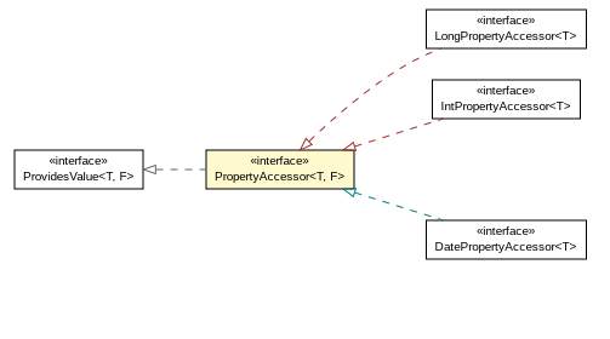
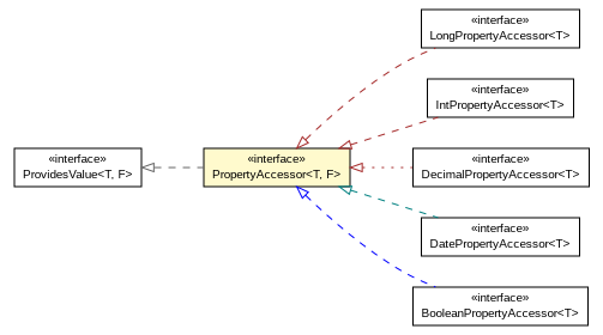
  digraph {
    nodesep=0.25
    rankdir=LR
    ranksep=0.5
    node [fontcolor=black fontname=arial fontsize=10.0 shape=plaintext]
    edge [arrowtail=empty color=brown dir=back fontname=arial fontsize=10 headport=p labelfontname=arial labelfontsize=10 style=dashed tailport=p]
    n1 [label=<<table title="org.turbogwt.mvp.databind.client.property.ProvidesValue" border="0" cellborder="1" cellspacing="0" cellpadding="2" port="p" href="./ProvidesValue.html"> 		<tr><td><table border="0" cellspacing="0" cellpadding="1"> <tr><td align="center" balign="center"> &#171;interface&#187; </td></tr> <tr><td align="center" balign="center"> ProvidesValue&lt;T, F&gt; </td></tr> 		</table></td></tr> 		</table>>]
    n2 [label=<<table title="org.turbogwt.mvp.databind.client.property.PropertyAccessor" border="0" cellborder="1" cellspacing="0" cellpadding="2" port="p" bgcolor="lemonChiffon" href="./PropertyAccessor.html"> 		<tr><td><table border="0" cellspacing="0" cellpadding="1"> <tr><td align="center" balign="center"> &#171;interface&#187; </td></tr> <tr><td align="center" balign="center"> PropertyAccessor&lt;T, F&gt; </td></tr> 		</table></td></tr> 		</table>>]
    n3 [label=<<table title="org.turbogwt.mvp.databind.client.property.LongPropertyAccessor" border="0" cellborder="1" cellspacing="0" cellpadding="2" port="p" href="./LongPropertyAccessor.html"> 		<tr><td><table border="0" cellspacing="0" cellpadding="1"> <tr><td align="center" balign="center"> &#171;interface&#187; </td></tr> <tr><td align="center" balign="center"> LongPropertyAccessor&lt;T&gt; </td></tr> 		</table></td></tr> 		</table>>]
    n4 [label=<<table title="org.turbogwt.mvp.databind.client.property.IntPropertyAccessor" border="0" cellborder="1" cellspacing="0" cellpadding="2" port="p" href="./IntPropertyAccessor.html"> 		<tr><td><table border="0" cellspacing="0" cellpadding="1"> <tr><td align="center" balign="center"> &#171;interface&#187; </td></tr> <tr><td align="center" balign="center"> IntPropertyAccessor&lt;T&gt; </td></tr> 		</table></td></tr> 		</table>>]
+   n5 [label=<<table title="org.turbogwt.mvp.databind.client.property.DecimalPropertyAccessor" border="0" cellborder="1" cellspacing="0" cellpadding="2" port="p" href="./DecimalPropertyAccessor.html"> 		<tr><td><table border="0" cellspacing="0" cellpadding="1"> <tr><td align="center" balign="center"> &#171;interface&#187; </td></tr> <tr><td align="center" balign="center"> DecimalPropertyAccessor&lt;T&gt; </td></tr> 		</table></td></tr> 		</table>>]
    n6 [label=<<table title="org.turbogwt.mvp.databind.client.property.DatePropertyAccessor" border="0" cellborder="1" cellspacing="0" cellpadding="2" port="p" href="./DatePropertyAccessor.html"> 		<tr><td><table border="0" cellspacing="0" cellpadding="1"> <tr><td align="center" balign="center"> &#171;interface&#187; </td></tr> <tr><td align="center" balign="center"> DatePropertyAccessor&lt;T&gt; </td></tr> 		</table></td></tr> 		</table>>]
+   n7 [label=<<table title="org.turbogwt.mvp.databind.client.property.BooleanPropertyAccessor" border="0" cellborder="1" cellspacing="0" cellpadding="2" port="p" href="./BooleanPropertyAccessor.html"> 		<tr><td><table border="0" cellspacing="0" cellpadding="1"> <tr><td align="center" balign="center"> &#171;interface&#187; </td></tr> <tr><td align="center" balign="center"> BooleanPropertyAccessor&lt;T&gt; </td></tr> 		</table></td></tr> 		</table>>]
    n1 -> n2 [color=gray40]
    n2 -> n3
    n2 -> n4
+   n2 -> n5 [style=dotted]
    n2 -> n6 [color=teal]
+   n2 -> n7 [color=blue]
  }
